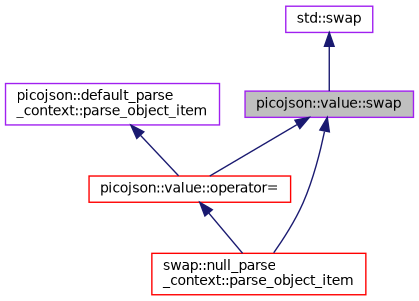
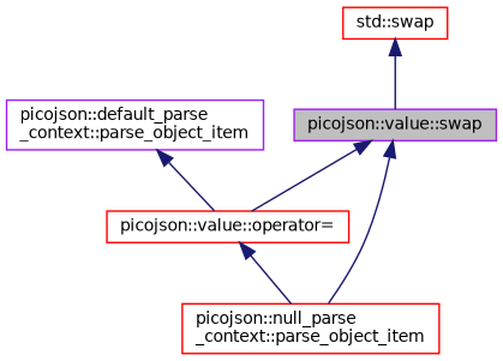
  digraph {
    rankdir=TB
    node [color=purple fillcolor=white fontname=Helvetica fontsize=10 shape=record style=filled]
    edge [color=midnightblue dir=back fontname=Helvetica fontsize=10 labelfontname=Helvetica labelfontsize=10 style=solid]
    n1 [fillcolor=grey75 fontcolor=black height=0.2 label="picojson::value::swap" width=0.4]
    n2 [color=red height=0.2 label="picojson::value::operator=" width=0.4]
-   n3 [color=red height=0.2 label="swap::null_parse\l_context::parse_object_item" width=0.4]
-   n4 [height=0.2 label="std::swap" width=0.4]
+   n3 [color=red height=0.2 label="picojson::null_parse\l_context::parse_object_item" width=0.4]
+   n4 [color=red height=0.2 label="std::swap" width=0.4]
    n5 [height=0.2 label="picojson::default_parse\l_context::parse_object_item" width=0.4]
    n1 -> n2
    n1 -> n3
    n2 -> n3
    n4 -> n1
    n5 -> n2
  }
